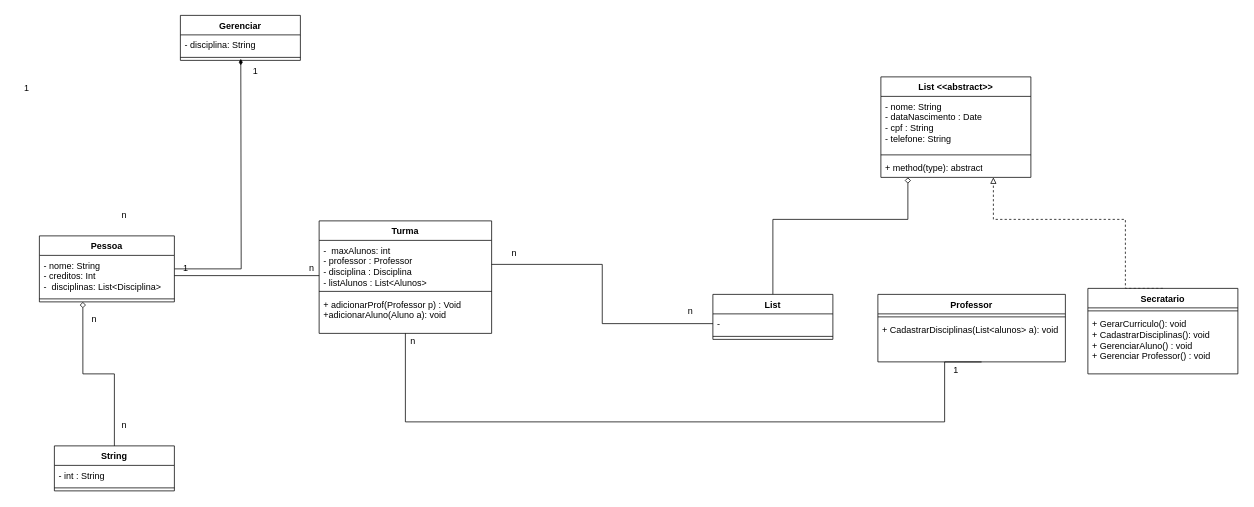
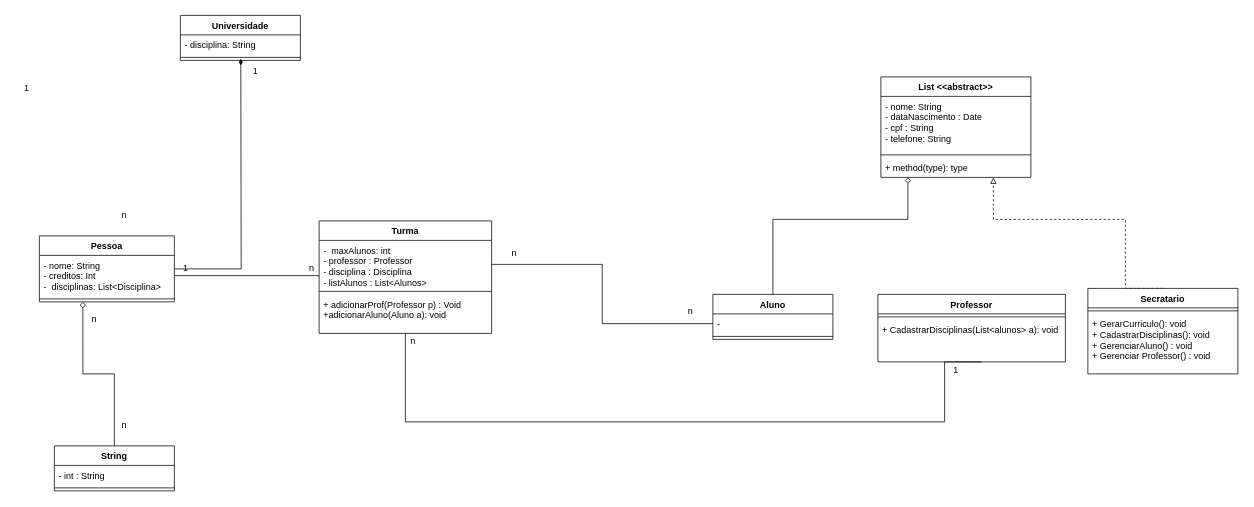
  <mxCell id="0" />
  <mxCell id="1" parent="0" />
  <mxCell id="2" style="edgeStyle=orthogonalEdgeStyle;rounded=0;orthogonalLoop=1;jettySize=auto;html=1;entryX=0.566;entryY=1;entryDx=0;entryDy=0;endArrow=diamondThin;endFill=1;entryPerimeter=0;" parent="1" source="3" edge="1"><mxGeometry relative="1" as="geometry"><mxPoint x="320.56" y="78" as="targetPoint" /></mxGeometry></mxCell>
  <mxCell id="3" value="Pessoa" style="swimlane;fontStyle=1;align=center;verticalAlign=top;childLayout=stackLayout;horizontal=1;startSize=26;horizontalStack=0;resizeParent=1;resizeParentMax=0;resizeLast=0;collapsible=1;marginBottom=0;whiteSpace=wrap;html=1;swimlaneFillColor=default;" parent="1" vertex="1"><mxGeometry x="52" y="314" width="180" height="88" as="geometry" /></mxCell>
  <mxCell id="4" value="- nome: String&lt;br&gt;- creditos: Int&lt;br&gt;-&amp;nbsp; disciplinas: List&amp;lt;Disciplina&amp;gt;" style="text;strokeColor=none;fillColor=none;align=left;verticalAlign=top;spacingLeft=4;spacingRight=4;overflow=hidden;rotatable=0;points=[[0,0.5],[1,0.5]];portConstraint=eastwest;whiteSpace=wrap;html=1;swimlaneFillColor=default;" parent="3" vertex="1"><mxGeometry y="26" width="180" height="54" as="geometry" /></mxCell>
  <mxCell id="5" value="" style="line;strokeWidth=1;fillColor=none;align=left;verticalAlign=middle;spacingTop=-1;spacingLeft=3;spacingRight=3;rotatable=0;labelPosition=right;points=[];portConstraint=eastwest;strokeColor=inherit;swimlaneFillColor=default;" parent="3" vertex="1"><mxGeometry y="80" width="180" height="8" as="geometry" /></mxCell>
  <mxCell id="6" style="edgeStyle=orthogonalEdgeStyle;rounded=0;orthogonalLoop=1;jettySize=auto;html=1;entryX=0.322;entryY=1;entryDx=0;entryDy=0;entryPerimeter=0;endArrow=diamond;endFill=0;" parent="1" source="7" target="5" edge="1"><mxGeometry relative="1" as="geometry"><mxPoint x="118.78" y="428.598" as="targetPoint" /></mxGeometry></mxCell>
  <mxCell id="7" value="String" style="swimlane;fontStyle=1;align=center;verticalAlign=top;childLayout=stackLayout;horizontal=1;startSize=26;horizontalStack=0;resizeParent=1;resizeParentMax=0;resizeLast=0;collapsible=1;marginBottom=0;whiteSpace=wrap;html=1;" parent="1" vertex="1"><mxGeometry x="72" y="594" width="160" height="60" as="geometry" /></mxCell>
  <mxCell id="8" value="- int : String" style="text;strokeColor=none;fillColor=none;align=left;verticalAlign=top;spacingLeft=4;spacingRight=4;overflow=hidden;rotatable=0;points=[[0,0.5],[1,0.5]];portConstraint=eastwest;whiteSpace=wrap;html=1;" parent="7" vertex="1"><mxGeometry y="26" width="160" height="26" as="geometry" /></mxCell>
  <mxCell id="9" value="" style="line;strokeWidth=1;fillColor=none;align=left;verticalAlign=middle;spacingTop=-1;spacingLeft=3;spacingRight=3;rotatable=0;labelPosition=right;points=[];portConstraint=eastwest;strokeColor=inherit;" parent="7" vertex="1"><mxGeometry y="52" width="160" height="8" as="geometry" /></mxCell>
  <mxCell id="10" value="Turma" style="swimlane;fontStyle=1;align=center;verticalAlign=top;childLayout=stackLayout;horizontal=1;startSize=26;horizontalStack=0;resizeParent=1;resizeParentMax=0;resizeLast=0;collapsible=1;marginBottom=0;whiteSpace=wrap;html=1;" parent="1" vertex="1"><mxGeometry x="425" y="294" width="230" height="150" as="geometry" /></mxCell>
  <mxCell id="11" value="-&amp;nbsp; maxAlunos: int&lt;br&gt;- professor : Professor&lt;br&gt;- disciplina : Disciplina&lt;br&gt;- listAlunos : List&amp;lt;Alunos&amp;gt;" style="text;strokeColor=none;fillColor=none;align=left;verticalAlign=top;spacingLeft=4;spacingRight=4;overflow=hidden;rotatable=0;points=[[0,0.5],[1,0.5]];portConstraint=eastwest;whiteSpace=wrap;html=1;" parent="10" vertex="1"><mxGeometry y="26" width="230" height="64" as="geometry" /></mxCell>
  <mxCell id="12" value="" style="line;strokeWidth=1;fillColor=none;align=left;verticalAlign=middle;spacingTop=-1;spacingLeft=3;spacingRight=3;rotatable=0;labelPosition=right;points=[];portConstraint=eastwest;strokeColor=inherit;" parent="10" vertex="1"><mxGeometry y="90" width="230" height="8" as="geometry" /></mxCell>
  <mxCell id="13" value="+ adicionarProf(Professor p) : Void&lt;br&gt;+adicionarAluno(Aluno a): void&lt;br&gt;" style="text;strokeColor=none;fillColor=none;align=left;verticalAlign=top;spacingLeft=4;spacingRight=4;overflow=hidden;rotatable=0;points=[[0,0.5],[1,0.5]];portConstraint=eastwest;whiteSpace=wrap;html=1;" parent="10" vertex="1"><mxGeometry y="98" width="230" height="52" as="geometry" /></mxCell>
- <mxCell id="14" value="Gerenciar" style="swimlane;fontStyle=1;align=center;verticalAlign=top;childLayout=stackLayout;horizontal=1;startSize=26;horizontalStack=0;resizeParent=1;resizeParentMax=0;resizeLast=0;collapsible=1;marginBottom=0;whiteSpace=wrap;html=1;" parent="1" vertex="1"><mxGeometry x="240" y="20" width="160" height="60" as="geometry" /></mxCell>
+ <mxCell id="14" value="Universidade" style="swimlane;fontStyle=1;align=center;verticalAlign=top;childLayout=stackLayout;horizontal=1;startSize=26;horizontalStack=0;resizeParent=1;resizeParentMax=0;resizeLast=0;collapsible=1;marginBottom=0;whiteSpace=wrap;html=1;" parent="1" vertex="1"><mxGeometry x="240" y="20" width="160" height="60" as="geometry" /></mxCell>
  <mxCell id="15" value="- disciplina: String" style="text;strokeColor=none;fillColor=none;align=left;verticalAlign=top;spacingLeft=4;spacingRight=4;overflow=hidden;rotatable=0;points=[[0,0.5],[1,0.5]];portConstraint=eastwest;whiteSpace=wrap;html=1;" parent="14" vertex="1"><mxGeometry y="26" width="160" height="26" as="geometry" /></mxCell>
  <mxCell id="16" value="" style="line;strokeWidth=1;fillColor=none;align=left;verticalAlign=middle;spacingTop=-1;spacingLeft=3;spacingRight=3;rotatable=0;labelPosition=right;points=[];portConstraint=eastwest;strokeColor=inherit;" parent="14" vertex="1"><mxGeometry y="52" width="160" height="8" as="geometry" /></mxCell>
  <mxCell id="17" value="1" style="text;html=1;align=center;verticalAlign=middle;resizable=0;points=[];autosize=1;strokeColor=none;fillColor=none;" parent="1" vertex="1"><mxGeometry x="20" y="102" width="30" height="30" as="geometry" /></mxCell>
  <mxCell id="18" value="n" style="text;html=1;align=center;verticalAlign=middle;resizable=0;points=[];autosize=1;strokeColor=none;fillColor=none;" parent="1" vertex="1"><mxGeometry x="150" y="272" width="30" height="30" as="geometry" /></mxCell>
  <mxCell id="19" value="n" style="text;html=1;align=center;verticalAlign=middle;resizable=0;points=[];autosize=1;strokeColor=none;fillColor=none;" parent="1" vertex="1"><mxGeometry x="110" y="410" width="30" height="30" as="geometry" /></mxCell>
  <mxCell id="20" value="n" style="text;html=1;align=center;verticalAlign=middle;resizable=0;points=[];autosize=1;strokeColor=none;fillColor=none;" parent="1" vertex="1"><mxGeometry x="150" y="552" width="30" height="30" as="geometry" /></mxCell>
  <mxCell id="21" style="edgeStyle=orthogonalEdgeStyle;rounded=0;orthogonalLoop=1;jettySize=auto;html=1;entryX=0;entryY=0.734;entryDx=0;entryDy=0;entryPerimeter=0;endArrow=none;endFill=0;" parent="1" source="4" target="11" edge="1"><mxGeometry relative="1" as="geometry"><mxPoint x="395" y="367" as="targetPoint" /></mxGeometry></mxCell>
  <mxCell id="22" value="1" style="text;html=1;align=center;verticalAlign=middle;resizable=0;points=[];autosize=1;strokeColor=none;fillColor=none;" parent="1" vertex="1"><mxGeometry x="232" y="342" width="30" height="30" as="geometry" /></mxCell>
  <mxCell id="23" value="n" style="text;html=1;align=center;verticalAlign=middle;resizable=0;points=[];autosize=1;strokeColor=none;fillColor=none;" parent="1" vertex="1"><mxGeometry x="400" y="342" width="30" height="30" as="geometry" /></mxCell>
  <mxCell id="24" value="Professor" style="swimlane;fontStyle=1;align=center;verticalAlign=top;childLayout=stackLayout;horizontal=1;startSize=26;horizontalStack=0;resizeParent=1;resizeParentMax=0;resizeLast=0;collapsible=1;marginBottom=0;whiteSpace=wrap;html=1;" parent="1" vertex="1"><mxGeometry x="1170" y="392" width="250" height="90" as="geometry" /></mxCell>
  <mxCell id="25" value="" style="line;strokeWidth=1;fillColor=none;align=left;verticalAlign=middle;spacingTop=-1;spacingLeft=3;spacingRight=3;rotatable=0;labelPosition=right;points=[];portConstraint=eastwest;strokeColor=inherit;" parent="24" vertex="1"><mxGeometry y="26" width="250" height="8" as="geometry" /></mxCell>
  <mxCell id="26" value="+ CadastrarDisciplinas(List&amp;lt;alunos&amp;gt; a): void" style="text;strokeColor=none;fillColor=none;align=left;verticalAlign=top;spacingLeft=4;spacingRight=4;overflow=hidden;rotatable=0;points=[[0,0.5],[1,0.5]];portConstraint=eastwest;whiteSpace=wrap;html=1;" parent="24" vertex="1"><mxGeometry y="34" width="250" height="56" as="geometry" /></mxCell>
  <mxCell id="27" value="" style="edgeStyle=orthogonalEdgeStyle;rounded=0;orthogonalLoop=1;jettySize=auto;html=1;endArrow=diamond;endFill=0;" parent="1" source="28" target="38" edge="1"><mxGeometry relative="1" as="geometry"><Array as="points"><mxPoint x="1030" y="292" /><mxPoint x="1210" y="292" /></Array></mxGeometry></mxCell>
- <mxCell id="28" value="List" style="swimlane;fontStyle=1;align=center;verticalAlign=top;childLayout=stackLayout;horizontal=1;startSize=26;horizontalStack=0;resizeParent=1;resizeParentMax=0;resizeLast=0;collapsible=1;marginBottom=0;whiteSpace=wrap;html=1;" parent="1" vertex="1"><mxGeometry x="950" y="392" width="160" height="60" as="geometry" /></mxCell>
+ <mxCell id="28" value="Aluno" style="swimlane;fontStyle=1;align=center;verticalAlign=top;childLayout=stackLayout;horizontal=1;startSize=26;horizontalStack=0;resizeParent=1;resizeParentMax=0;resizeLast=0;collapsible=1;marginBottom=0;whiteSpace=wrap;html=1;" parent="1" vertex="1"><mxGeometry x="950" y="392" width="160" height="60" as="geometry" /></mxCell>
  <mxCell id="29" value="-" style="text;strokeColor=none;fillColor=none;align=left;verticalAlign=top;spacingLeft=4;spacingRight=4;overflow=hidden;rotatable=0;points=[[0,0.5],[1,0.5]];portConstraint=eastwest;whiteSpace=wrap;html=1;" parent="28" vertex="1"><mxGeometry y="26" width="160" height="26" as="geometry" /></mxCell>
  <mxCell id="30" value="" style="line;strokeWidth=1;fillColor=none;align=left;verticalAlign=middle;spacingTop=-1;spacingLeft=3;spacingRight=3;rotatable=0;labelPosition=right;points=[];portConstraint=eastwest;strokeColor=inherit;" parent="28" vertex="1"><mxGeometry y="52" width="160" height="8" as="geometry" /></mxCell>
  <mxCell id="31" style="edgeStyle=orthogonalEdgeStyle;rounded=0;orthogonalLoop=1;jettySize=auto;html=1;endArrow=block;endFill=0;exitX=0.5;exitY=0;exitDx=0;exitDy=0;dashed=1;" parent="1" source="32" target="38" edge="1"><mxGeometry relative="1" as="geometry"><Array as="points"><mxPoint x="1500" y="292" /><mxPoint x="1324" y="292" /></Array></mxGeometry></mxCell>
  <mxCell id="32" value="Secratario" style="swimlane;fontStyle=1;align=center;verticalAlign=top;childLayout=stackLayout;horizontal=1;startSize=26;horizontalStack=0;resizeParent=1;resizeParentMax=0;resizeLast=0;collapsible=1;marginBottom=0;whiteSpace=wrap;html=1;" parent="1" vertex="1"><mxGeometry x="1450" y="384" width="200" height="114" as="geometry" /></mxCell>
  <mxCell id="33" value="" style="line;strokeWidth=1;fillColor=none;align=left;verticalAlign=middle;spacingTop=-1;spacingLeft=3;spacingRight=3;rotatable=0;labelPosition=right;points=[];portConstraint=eastwest;strokeColor=inherit;" parent="32" vertex="1"><mxGeometry y="26" width="200" height="8" as="geometry" /></mxCell>
  <mxCell id="34" value="+ GerarCurriculo(): void&lt;br&gt;+ CadastrarDisciplinas(): void&lt;br&gt;+ GerenciarAluno() : void&lt;br&gt;+ Gerenciar Professor() : void" style="text;strokeColor=none;fillColor=none;align=left;verticalAlign=top;spacingLeft=4;spacingRight=4;overflow=hidden;rotatable=0;points=[[0,0.5],[1,0.5]];portConstraint=eastwest;whiteSpace=wrap;html=1;" parent="32" vertex="1"><mxGeometry y="34" width="200" height="80" as="geometry" /></mxCell>
  <mxCell id="35" value="List &amp;lt;&amp;lt;abstract&amp;gt;&amp;gt;" style="swimlane;fontStyle=1;align=center;verticalAlign=top;childLayout=stackLayout;horizontal=1;startSize=26;horizontalStack=0;resizeParent=1;resizeParentMax=0;resizeLast=0;collapsible=1;marginBottom=0;whiteSpace=wrap;html=1;" parent="1" vertex="1"><mxGeometry x="1174" y="102" width="200" height="134" as="geometry" /></mxCell>
  <mxCell id="36" value="- nome: String&lt;br&gt;- dataNascimento : Date&lt;br&gt;- cpf : String&lt;br&gt;- telefone: String" style="text;strokeColor=none;fillColor=none;align=left;verticalAlign=top;spacingLeft=4;spacingRight=4;overflow=hidden;rotatable=0;points=[[0,0.5],[1,0.5]];portConstraint=eastwest;whiteSpace=wrap;html=1;" parent="35" vertex="1"><mxGeometry y="26" width="200" height="74" as="geometry" /></mxCell>
  <mxCell id="37" value="" style="line;strokeWidth=1;fillColor=none;align=left;verticalAlign=middle;spacingTop=-1;spacingLeft=3;spacingRight=3;rotatable=0;labelPosition=right;points=[];portConstraint=eastwest;strokeColor=inherit;" parent="35" vertex="1"><mxGeometry y="100" width="200" height="8" as="geometry" /></mxCell>
- <mxCell id="38" value="+ method(type): abstract" style="text;strokeColor=none;fillColor=none;align=left;verticalAlign=top;spacingLeft=4;spacingRight=4;overflow=hidden;rotatable=0;points=[[0,0.5],[1,0.5]];portConstraint=eastwest;whiteSpace=wrap;html=1;" parent="35" vertex="1"><mxGeometry y="108" width="200" height="26" as="geometry" /></mxCell>
+ <mxCell id="38" value="+ method(type): type" style="text;strokeColor=none;fillColor=none;align=left;verticalAlign=top;spacingLeft=4;spacingRight=4;overflow=hidden;rotatable=0;points=[[0,0.5],[1,0.5]];portConstraint=eastwest;whiteSpace=wrap;html=1;" parent="35" vertex="1"><mxGeometry y="108" width="200" height="26" as="geometry" /></mxCell>
  <mxCell id="39" style="edgeStyle=orthogonalEdgeStyle;rounded=0;orthogonalLoop=1;jettySize=auto;html=1;entryX=0;entryY=0.5;entryDx=0;entryDy=0;endArrow=none;endFill=0;" parent="1" source="11" target="29" edge="1"><mxGeometry relative="1" as="geometry" /></mxCell>
  <mxCell id="40" value="n" style="text;html=1;align=center;verticalAlign=middle;resizable=0;points=[];autosize=1;strokeColor=none;fillColor=none;" parent="1" vertex="1"><mxGeometry x="670" y="322" width="30" height="30" as="geometry" /></mxCell>
  <mxCell id="41" value="n" style="text;html=1;align=center;verticalAlign=middle;resizable=0;points=[];autosize=1;strokeColor=none;fillColor=none;" parent="1" vertex="1"><mxGeometry x="905" y="400" width="30" height="30" as="geometry" /></mxCell>
  <mxCell id="42" style="edgeStyle=orthogonalEdgeStyle;rounded=0;orthogonalLoop=1;jettySize=auto;html=1;entryX=0.553;entryY=1.002;entryDx=0;entryDy=0;entryPerimeter=0;endArrow=none;endFill=0;" parent="1" source="13" target="26" edge="1"><mxGeometry relative="1" as="geometry"><Array as="points"><mxPoint x="540" y="562" /><mxPoint x="1259" y="562" /></Array></mxGeometry></mxCell>
  <mxCell id="43" value="1" style="text;html=1;align=center;verticalAlign=middle;resizable=0;points=[];autosize=1;strokeColor=none;fillColor=none;" parent="1" vertex="1"><mxGeometry x="1259" y="478" width="30" height="30" as="geometry" /></mxCell>
  <mxCell id="44" value="n" style="text;html=1;align=center;verticalAlign=middle;resizable=0;points=[];autosize=1;strokeColor=none;fillColor=none;" parent="1" vertex="1"><mxGeometry x="535" y="440" width="30" height="30" as="geometry" /></mxCell>
  <mxCell id="45" value="1" style="text;html=1;align=center;verticalAlign=middle;resizable=0;points=[];autosize=1;strokeColor=none;fillColor=none;" parent="1" vertex="1"><mxGeometry x="325" y="80" width="30" height="30" as="geometry" /></mxCell>
